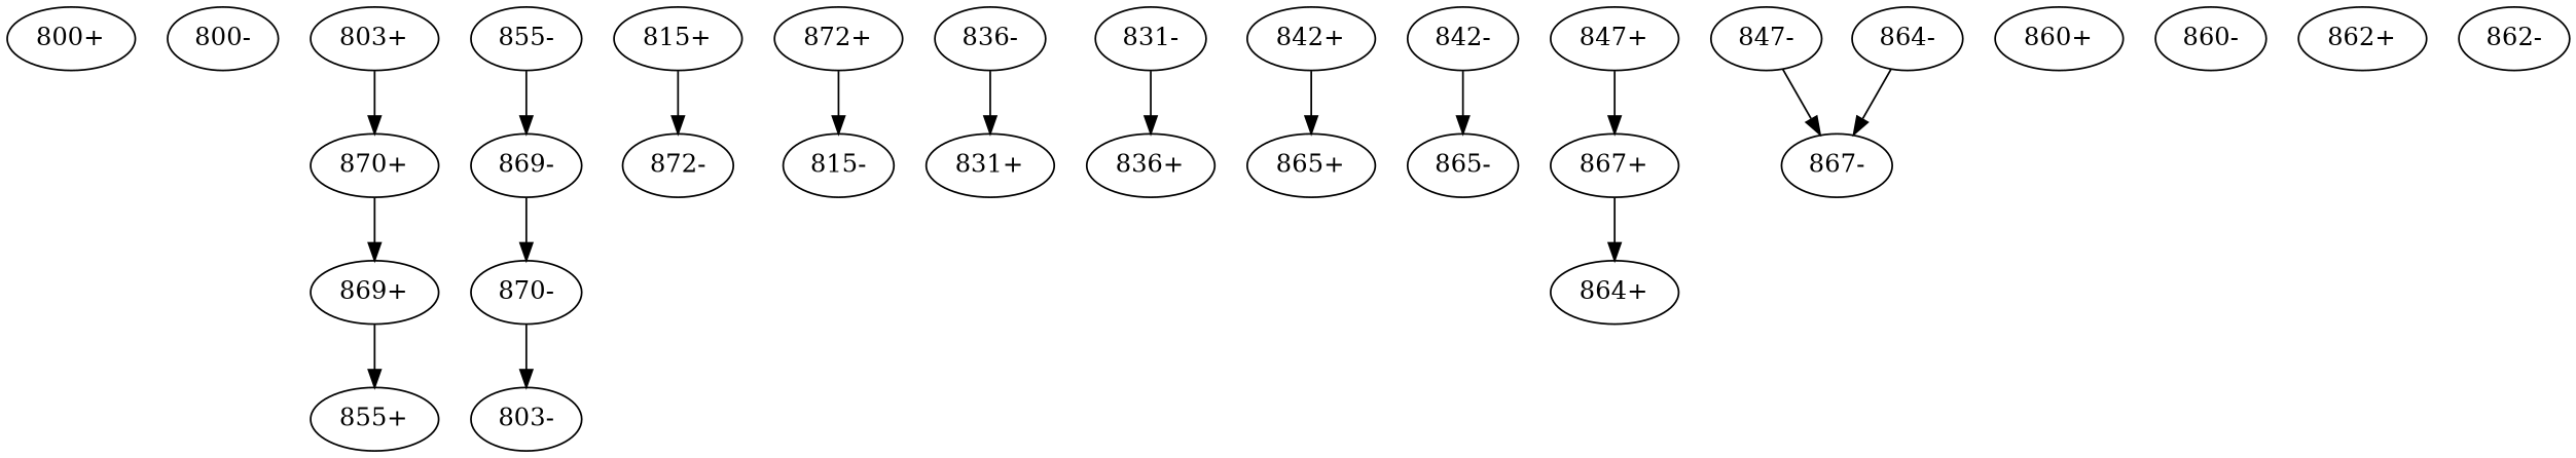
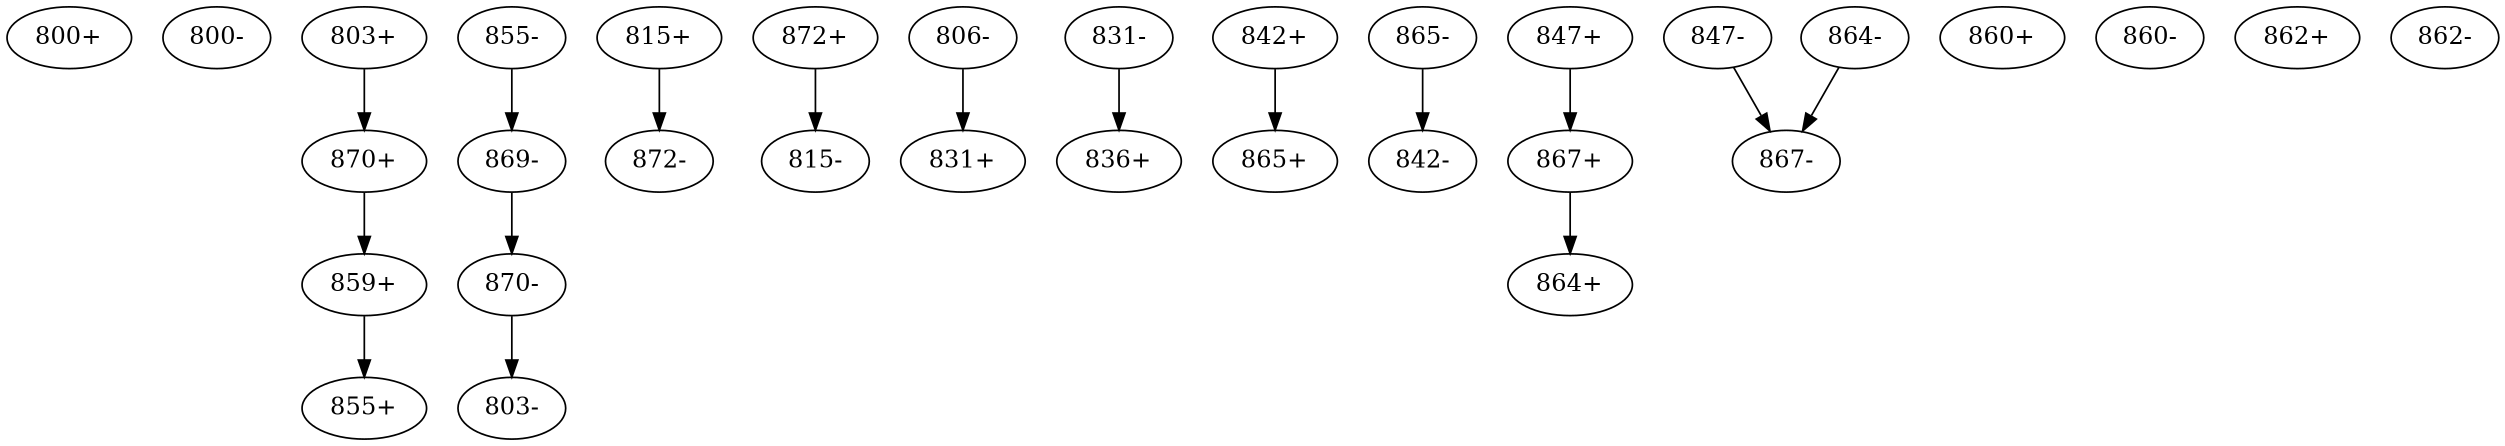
  digraph {
    k=28
    node [l=7688]
    edge [d=7 e=5.0 n=17]
    "800+"
    "800-"
    "803+" [l=5324]
    "870+" [l=7684]
-   "869+" [l=5085]
+   "869+" [l=5085 label="859+"]
    "803-" [l=5324]
    "815+" [l=2161]
    "872-" [l=8583]
    "815-" [l=2161]
    "831+" [l=10653]
    "831-" [l=10653]
    "836+" [l=2654]
-   "836-" [l=2654]
+   "836-" [l=2654 label="806-"]
    "842+" [l=8006]
    "865+" [l=15784]
    "842-" [l=8006]
    "865-" [l=15784]
    "847+" [l=1955]
    "867+" [l=10512]
    "864+" [l=13395]
    "847-" [l=1955]
    "867-" [l=10512]
    "855+" [l=1443]
    "855-" [l=1443]
    "869-" [l=5085]
    "870-" [l=7684]
    "860+" [l=3386]
    "860-" [l=3386]
    "862+" [l=27941]
    "862-" [l=27941]
    "864-" [l=13395]
    "872+" [l=8583]
    "803+" -> "870+" [d=-167 e=0.0 n=18]
    "870+" -> "869+" [d=-1185]
    "869+" -> "855+" [d=-37 e=2.1 n=97]
    "815+" -> "872-" [d=-51 e=4.0 n=27]
    "831-" -> "836+" [e=3.8 n=30]
    "836-" -> "831+" [e=3.8 n=30]
    "842+" -> "865+"
-   "842-" -> "865-"
+   "865-" -> "842-"
    "847+" -> "867+" [d=-176 e=2.7 n=60]
    "867+" -> "864+" [d=-92 e=2.5 n=67]
    "847-" -> "867-" [d=-176 e=2.7 n=60]
    "855-" -> "869-" [d=-37 e=2.1 n=97]
    "869-" -> "870-" [d=-1185]
    "870-" -> "803-" [d=-167 e=0.0 n=18]
    "864-" -> "867-" [d=-92 e=2.5 n=67]
    "872+" -> "815-" [d=-51 e=4.0 n=27]
  }
